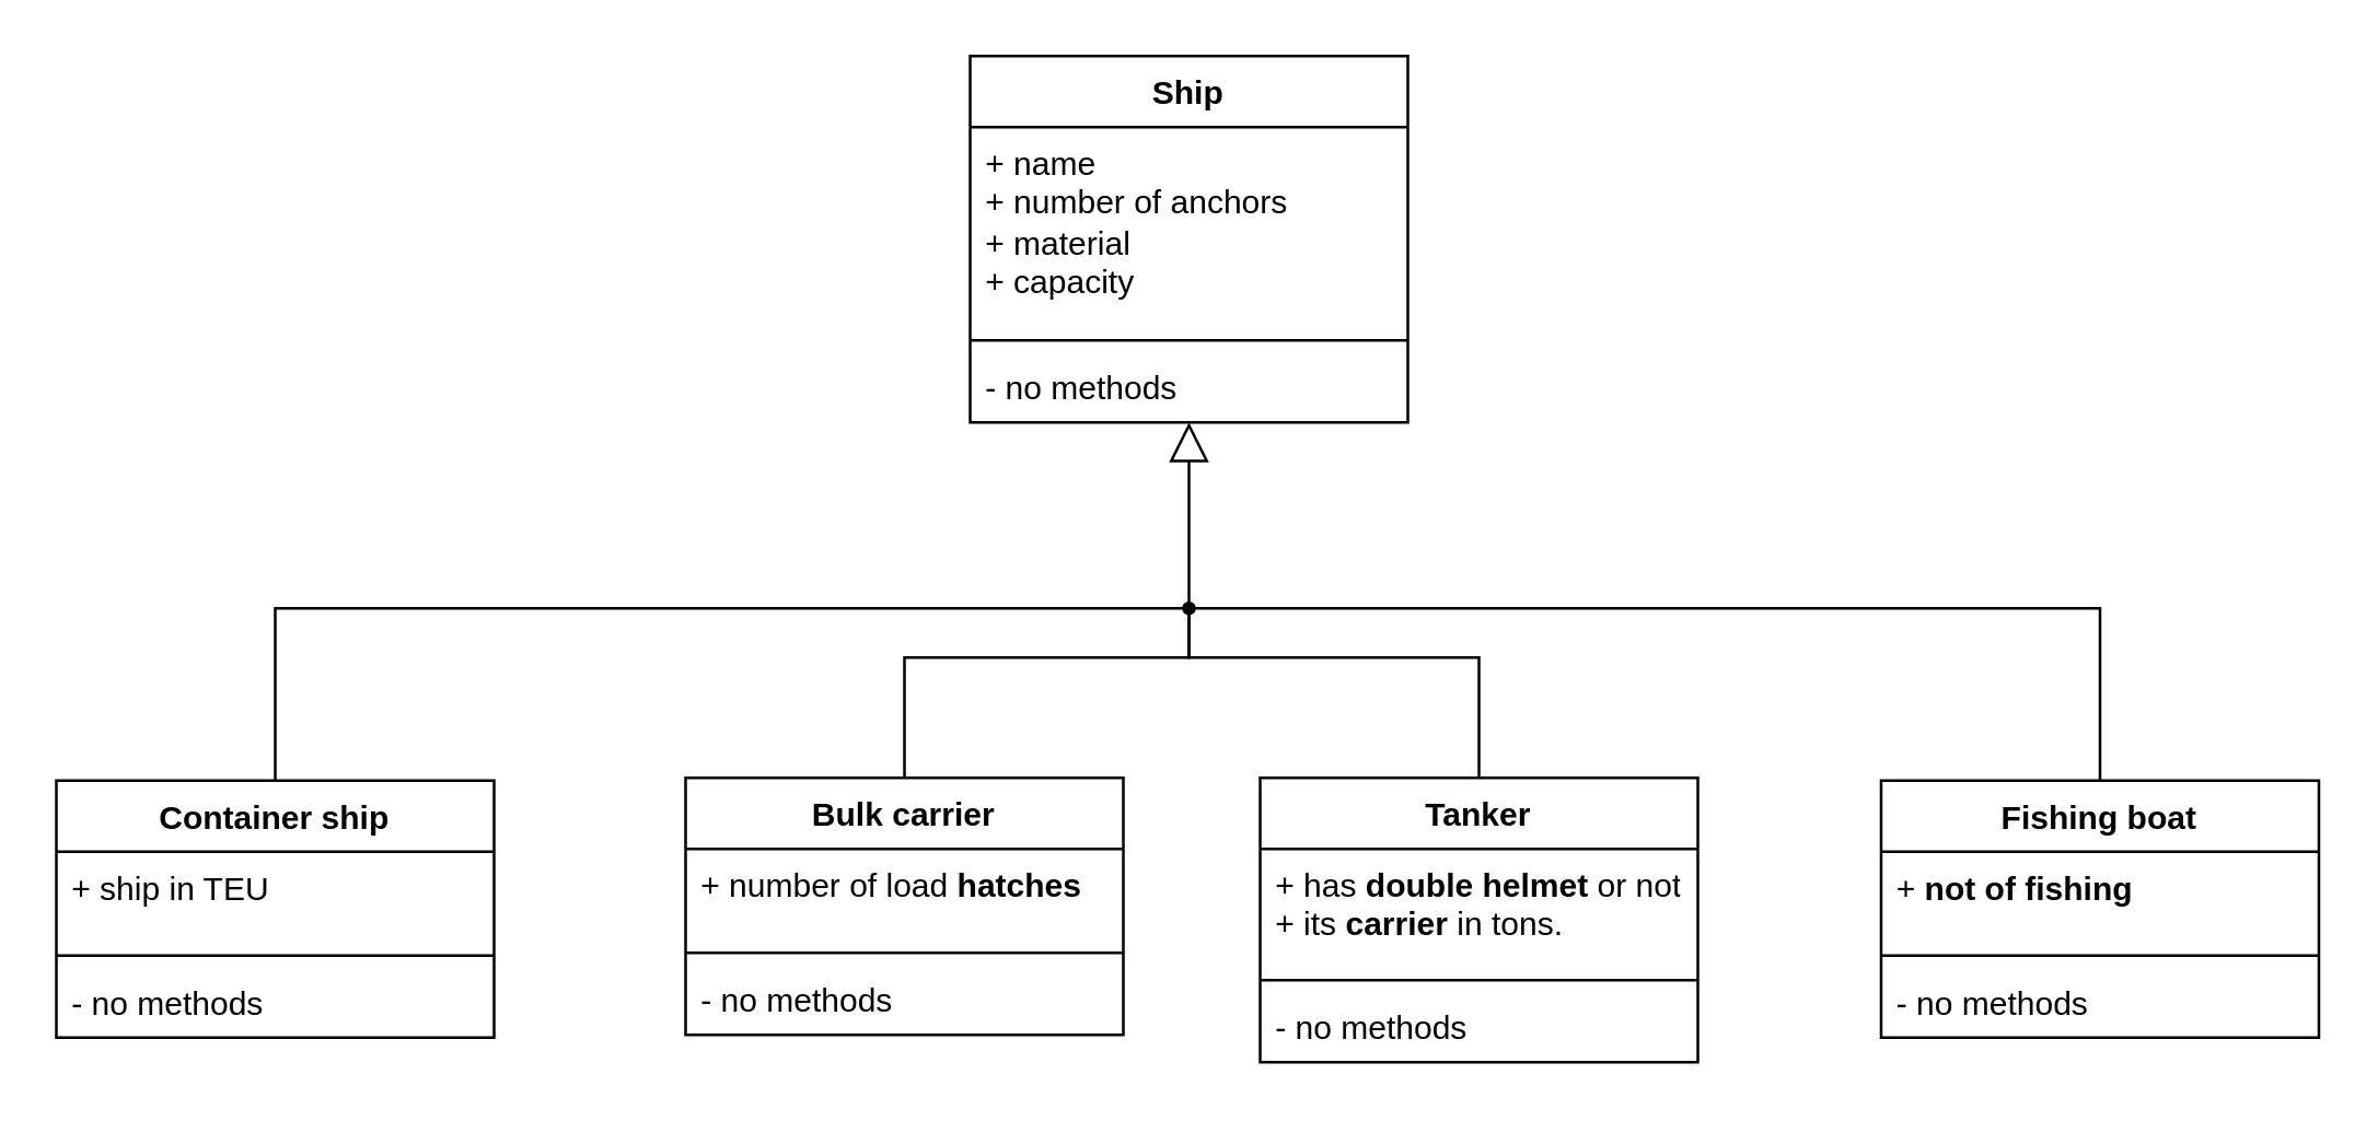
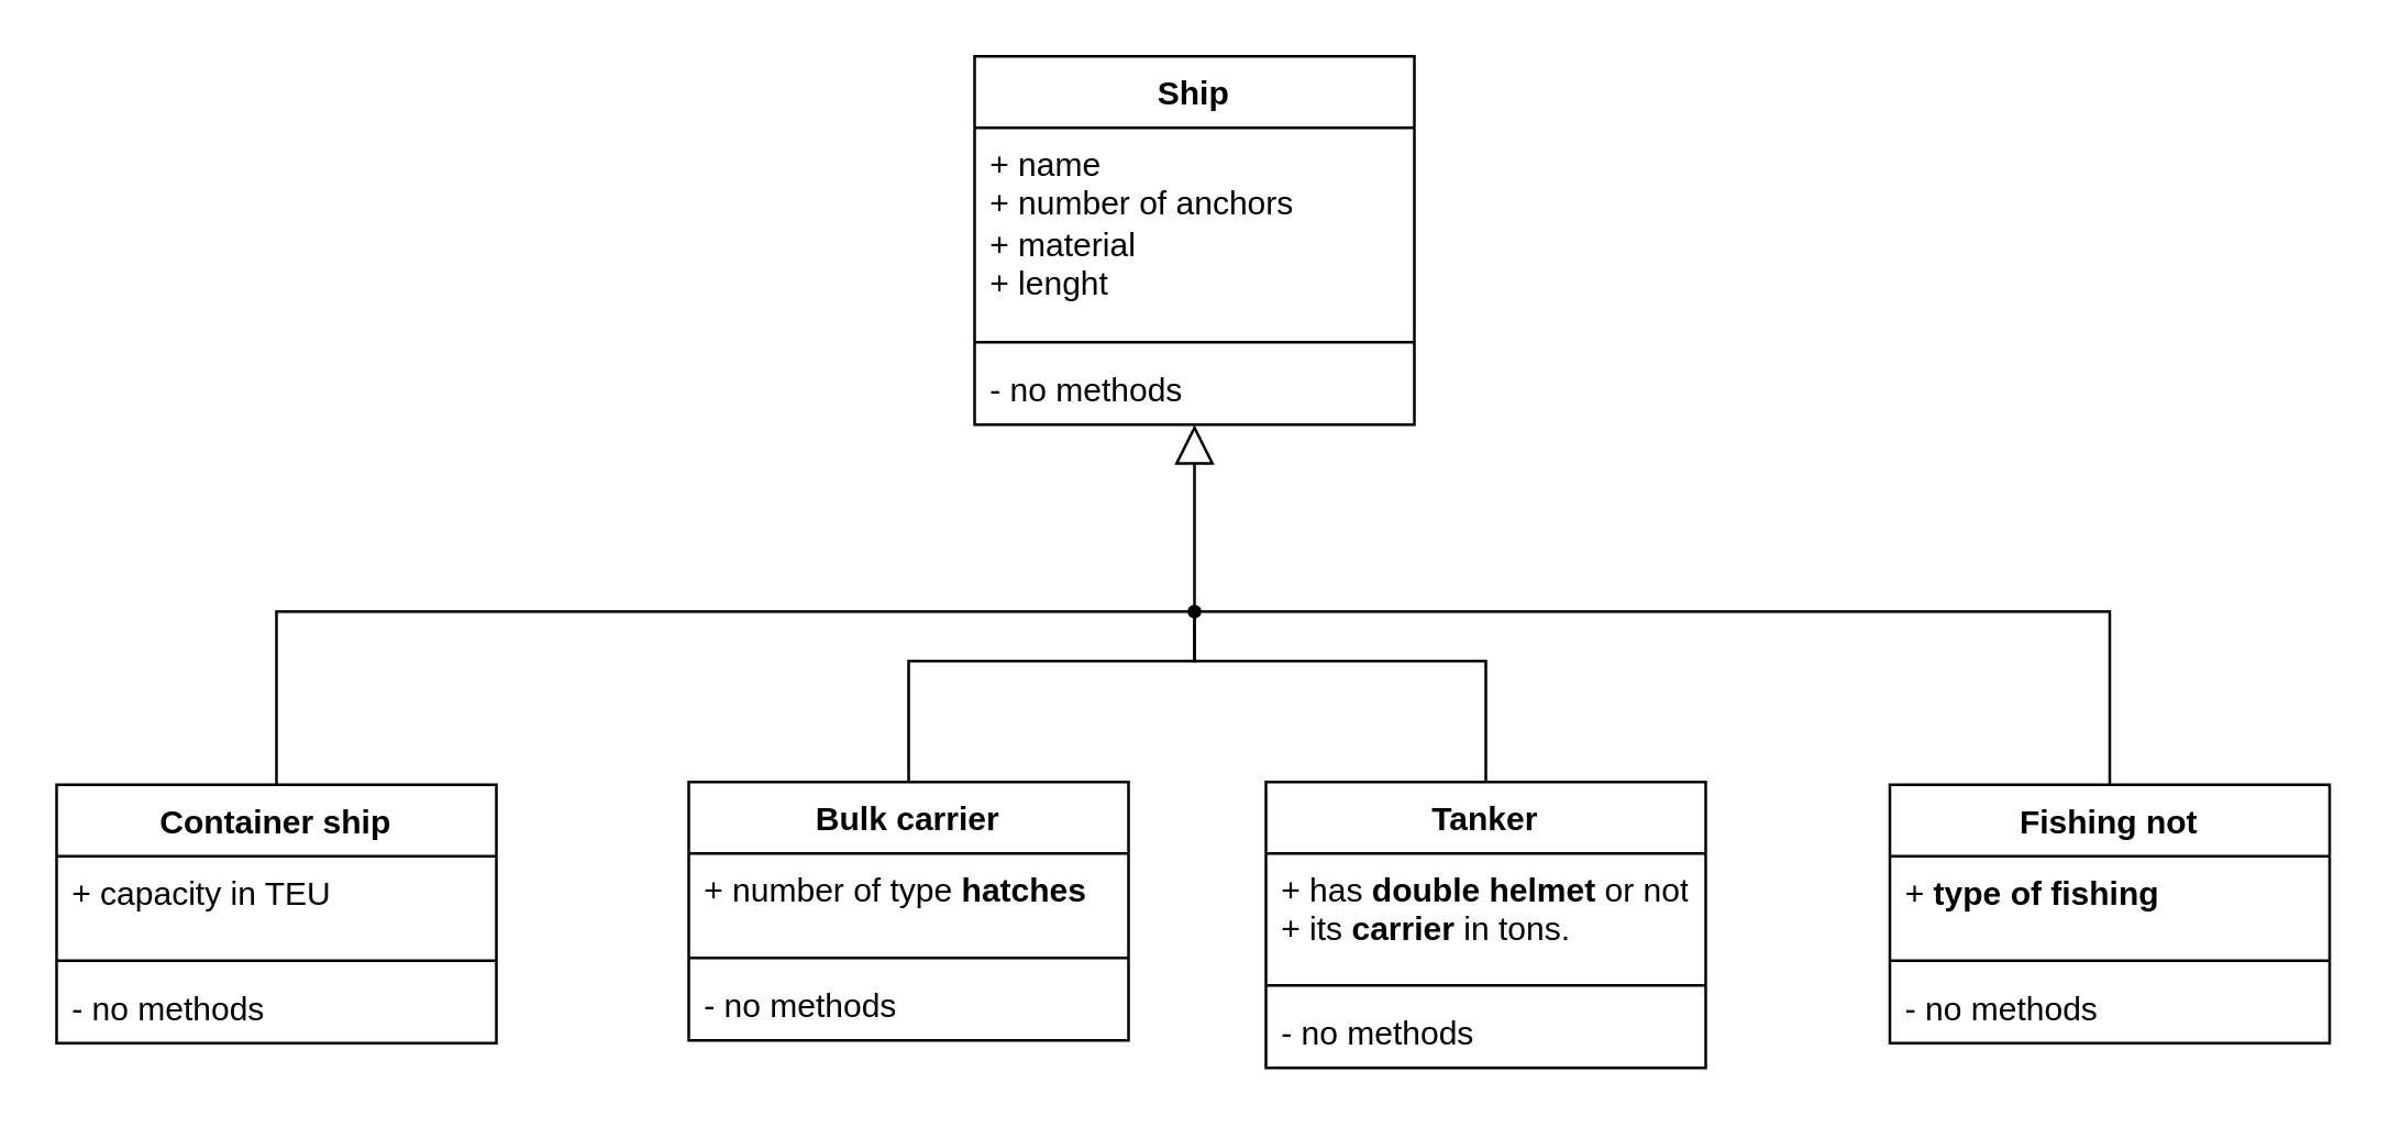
  <mxCell id="0" />
  <mxCell id="1" parent="0" />
  <mxCell id="2" value="Ship" style="swimlane;fontStyle=1;align=center;verticalAlign=top;childLayout=stackLayout;horizontal=1;startSize=26;horizontalStack=0;resizeParent=1;resizeParentMax=0;resizeLast=0;collapsible=1;marginBottom=0;whiteSpace=wrap;html=1;" vertex="1" parent="1"><mxGeometry x="354" y="20" width="160" height="134" as="geometry" /></mxCell>
- <mxCell id="3" value="&lt;div&gt;+ name&lt;/div&gt;&lt;div&gt;+ number of anchors&lt;br&gt;&lt;/div&gt;&lt;div&gt;+ material&lt;/div&gt;&lt;div&gt;+ capacity&lt;br&gt;&lt;/div&gt;" style="text;strokeColor=none;fillColor=none;align=left;verticalAlign=top;spacingLeft=4;spacingRight=4;overflow=hidden;rotatable=0;points=[[0,0.5],[1,0.5]];portConstraint=eastwest;whiteSpace=wrap;html=1;" vertex="1" parent="2"><mxGeometry y="26" width="160" height="74" as="geometry" /></mxCell>
+ <mxCell id="3" value="&lt;div&gt;+ name&lt;/div&gt;&lt;div&gt;+ number of anchors&lt;br&gt;&lt;/div&gt;&lt;div&gt;+ material&lt;/div&gt;&lt;div&gt;+ lenght&lt;br&gt;&lt;/div&gt;" style="text;strokeColor=none;fillColor=none;align=left;verticalAlign=top;spacingLeft=4;spacingRight=4;overflow=hidden;rotatable=0;points=[[0,0.5],[1,0.5]];portConstraint=eastwest;whiteSpace=wrap;html=1;" vertex="1" parent="2"><mxGeometry y="26" width="160" height="74" as="geometry" /></mxCell>
  <mxCell id="4" value="" style="line;strokeWidth=1;fillColor=none;align=left;verticalAlign=middle;spacingTop=-1;spacingLeft=3;spacingRight=3;rotatable=0;labelPosition=right;points=[];portConstraint=eastwest;strokeColor=inherit;" vertex="1" parent="2"><mxGeometry y="100" width="160" height="8" as="geometry" /></mxCell>
  <mxCell id="5" value="- no methods" style="text;strokeColor=none;fillColor=none;align=left;verticalAlign=top;spacingLeft=4;spacingRight=4;overflow=hidden;rotatable=0;points=[[0,0.5],[1,0.5]];portConstraint=eastwest;whiteSpace=wrap;html=1;" vertex="1" parent="2"><mxGeometry y="108" width="160" height="26" as="geometry" /></mxCell>
  <mxCell id="6" value="Container ship" style="swimlane;fontStyle=1;align=center;verticalAlign=top;childLayout=stackLayout;horizontal=1;startSize=26;horizontalStack=0;resizeParent=1;resizeParentMax=0;resizeLast=0;collapsible=1;marginBottom=0;whiteSpace=wrap;html=1;" vertex="1" parent="1"><mxGeometry y="285" width="160" height="94" as="geometry" x="20" /></mxCell>
- <mxCell id="7" value="&lt;div&gt;+ ship in TEU&lt;/div&gt;&lt;div&gt;&lt;br&gt;&lt;/div&gt;" style="text;strokeColor=none;fillColor=none;align=left;verticalAlign=top;spacingLeft=4;spacingRight=4;overflow=hidden;rotatable=0;points=[[0,0.5],[1,0.5]];portConstraint=eastwest;whiteSpace=wrap;html=1;" vertex="1" parent="6"><mxGeometry y="26" width="160" height="34" as="geometry" /></mxCell>
+ <mxCell id="7" value="&lt;div&gt;+ capacity in TEU&lt;/div&gt;&lt;div&gt;&lt;br&gt;&lt;/div&gt;" style="text;strokeColor=none;fillColor=none;align=left;verticalAlign=top;spacingLeft=4;spacingRight=4;overflow=hidden;rotatable=0;points=[[0,0.5],[1,0.5]];portConstraint=eastwest;whiteSpace=wrap;html=1;" vertex="1" parent="6"><mxGeometry y="26" width="160" height="34" as="geometry" /></mxCell>
  <mxCell id="8" value="" style="line;strokeWidth=1;fillColor=none;align=left;verticalAlign=middle;spacingTop=-1;spacingLeft=3;spacingRight=3;rotatable=0;labelPosition=right;points=[];portConstraint=eastwest;strokeColor=inherit;" vertex="1" parent="6"><mxGeometry y="60" width="160" height="8" as="geometry" /></mxCell>
  <mxCell id="9" value="- no methods" style="text;strokeColor=none;fillColor=none;align=left;verticalAlign=top;spacingLeft=4;spacingRight=4;overflow=hidden;rotatable=0;points=[[0,0.5],[1,0.5]];portConstraint=eastwest;whiteSpace=wrap;html=1;" vertex="1" parent="6"><mxGeometry y="68" width="160" height="26" as="geometry" /></mxCell>
  <mxCell id="10" style="edgeStyle=orthogonalEdgeStyle;rounded=0;orthogonalLoop=1;jettySize=auto;html=1;entryX=0.5;entryY=0;entryDx=0;entryDy=0;endArrow=none;endFill=0;" edge="1" parent="1" source="14" target="6"><mxGeometry relative="1" as="geometry"><mxPoint x="310" y="240" as="targetPoint" /></mxGeometry></mxCell>
  <mxCell id="11" style="edgeStyle=orthogonalEdgeStyle;rounded=0;orthogonalLoop=1;jettySize=auto;html=1;entryX=0.5;entryY=0;entryDx=0;entryDy=0;endArrow=none;endFill=0;" edge="1" parent="1" source="14" target="20"><mxGeometry relative="1" as="geometry"><mxPoint x="350" y="260" as="targetPoint" /><Array as="points"><mxPoint x="434" y="240" /><mxPoint x="330" y="240" /></Array></mxGeometry></mxCell>
  <mxCell id="12" style="edgeStyle=orthogonalEdgeStyle;rounded=0;orthogonalLoop=1;jettySize=auto;html=1;entryX=0.5;entryY=0;entryDx=0;entryDy=0;endArrow=none;endFill=0;" edge="1" parent="1" source="14" target="16"><mxGeometry relative="1" as="geometry"><mxPoint x="510" y="220" as="targetPoint" /></mxGeometry></mxCell>
  <mxCell id="13" style="edgeStyle=orthogonalEdgeStyle;rounded=0;orthogonalLoop=1;jettySize=auto;html=1;entryX=0.5;entryY=0;entryDx=0;entryDy=0;endArrow=none;endFill=0;" edge="1" parent="1" source="14" target="24"><mxGeometry relative="1" as="geometry"><mxPoint x="480" y="270" as="targetPoint" /><Array as="points"><mxPoint x="434" y="240" /><mxPoint x="540" y="240" /></Array></mxGeometry></mxCell>
  <mxCell id="14" value="" style="verticalAlign=bottom;html=1;ellipse;fillColor=strokeColor;fontFamily=Helvetica;fontSize=11;fontColor=default;" vertex="1" parent="1"><mxGeometry x="432" y="220" width="4" height="4" as="geometry" /></mxCell>
  <mxCell id="15" value="" style="edgeStyle=elbowEdgeStyle;html=1;endSize=12;endArrow=block;endFill=0;elbow=horizontal;rounded=0;labelBackgroundColor=default;fontFamily=Helvetica;fontSize=11;fontColor=default;shape=connector;entryX=0.5;entryY=1;entryDx=0;entryDy=0;" edge="1" source="14" parent="1" target="2"><mxGeometry x="1" relative="1" as="geometry"><mxPoint x="390" y="190" as="targetPoint" /><Array as="points"><mxPoint x="434" y="220" /></Array></mxGeometry></mxCell>
- <mxCell id="16" value="&lt;strong&gt;Fishing boat&lt;/strong&gt;" style="swimlane;fontStyle=1;align=center;verticalAlign=top;childLayout=stackLayout;horizontal=1;startSize=26;horizontalStack=0;resizeParent=1;resizeParentMax=0;resizeLast=0;collapsible=1;marginBottom=0;whiteSpace=wrap;html=1;" vertex="1" parent="1"><mxGeometry x="687" y="285" width="160" height="94" as="geometry" /></mxCell>
- <mxCell id="17" value="&lt;div&gt;+  &lt;strong&gt;not of fishing&lt;/strong&gt;&lt;br&gt;&lt;/div&gt;&lt;div&gt;&lt;br&gt;&lt;/div&gt;" style="text;strokeColor=none;fillColor=none;align=left;verticalAlign=top;spacingLeft=4;spacingRight=4;overflow=hidden;rotatable=0;points=[[0,0.5],[1,0.5]];portConstraint=eastwest;whiteSpace=wrap;html=1;" vertex="1" parent="16"><mxGeometry y="26" width="160" height="34" as="geometry" /></mxCell>
+ <mxCell id="16" value="&lt;strong&gt;Fishing not&lt;/strong&gt;" style="swimlane;fontStyle=1;align=center;verticalAlign=top;childLayout=stackLayout;horizontal=1;startSize=26;horizontalStack=0;resizeParent=1;resizeParentMax=0;resizeLast=0;collapsible=1;marginBottom=0;whiteSpace=wrap;html=1;" vertex="1" parent="1"><mxGeometry x="687" y="285" width="160" height="94" as="geometry" /></mxCell>
+ <mxCell id="17" value="&lt;div&gt;+  &lt;strong&gt;type of fishing&lt;/strong&gt;&lt;br&gt;&lt;/div&gt;&lt;div&gt;&lt;br&gt;&lt;/div&gt;" style="text;strokeColor=none;fillColor=none;align=left;verticalAlign=top;spacingLeft=4;spacingRight=4;overflow=hidden;rotatable=0;points=[[0,0.5],[1,0.5]];portConstraint=eastwest;whiteSpace=wrap;html=1;" vertex="1" parent="16"><mxGeometry y="26" width="160" height="34" as="geometry" /></mxCell>
  <mxCell id="18" value="" style="line;strokeWidth=1;fillColor=none;align=left;verticalAlign=middle;spacingTop=-1;spacingLeft=3;spacingRight=3;rotatable=0;labelPosition=right;points=[];portConstraint=eastwest;strokeColor=inherit;" vertex="1" parent="16"><mxGeometry y="60" width="160" height="8" as="geometry" /></mxCell>
  <mxCell id="19" value="- no methods" style="text;strokeColor=none;fillColor=none;align=left;verticalAlign=top;spacingLeft=4;spacingRight=4;overflow=hidden;rotatable=0;points=[[0,0.5],[1,0.5]];portConstraint=eastwest;whiteSpace=wrap;html=1;" vertex="1" parent="16"><mxGeometry y="68" width="160" height="26" as="geometry" /></mxCell>
  <mxCell id="20" value="&lt;strong&gt;Bulk carrier&lt;/strong&gt;" style="swimlane;fontStyle=1;align=center;verticalAlign=top;childLayout=stackLayout;horizontal=1;startSize=26;horizontalStack=0;resizeParent=1;resizeParentMax=0;resizeLast=0;collapsible=1;marginBottom=0;whiteSpace=wrap;html=1;" vertex="1" parent="1"><mxGeometry x="250" y="284" width="160" height="94" as="geometry" /></mxCell>
- <mxCell id="21" value="&lt;div&gt;+ number of load &lt;strong&gt;hatches&lt;/strong&gt;&lt;/div&gt;&lt;div&gt;&lt;br&gt;&lt;/div&gt;" style="text;strokeColor=none;fillColor=none;align=left;verticalAlign=top;spacingLeft=4;spacingRight=4;overflow=hidden;rotatable=0;points=[[0,0.5],[1,0.5]];portConstraint=eastwest;whiteSpace=wrap;html=1;" vertex="1" parent="20"><mxGeometry y="26" width="160" height="34" as="geometry" /></mxCell>
+ <mxCell id="21" value="&lt;div&gt;+ number of type &lt;strong&gt;hatches&lt;/strong&gt;&lt;/div&gt;&lt;div&gt;&lt;br&gt;&lt;/div&gt;" style="text;strokeColor=none;fillColor=none;align=left;verticalAlign=top;spacingLeft=4;spacingRight=4;overflow=hidden;rotatable=0;points=[[0,0.5],[1,0.5]];portConstraint=eastwest;whiteSpace=wrap;html=1;" vertex="1" parent="20"><mxGeometry y="26" width="160" height="34" as="geometry" /></mxCell>
  <mxCell id="22" value="" style="line;strokeWidth=1;fillColor=none;align=left;verticalAlign=middle;spacingTop=-1;spacingLeft=3;spacingRight=3;rotatable=0;labelPosition=right;points=[];portConstraint=eastwest;strokeColor=inherit;" vertex="1" parent="20"><mxGeometry y="60" width="160" height="8" as="geometry" /></mxCell>
  <mxCell id="23" value="- no methods" style="text;strokeColor=none;fillColor=none;align=left;verticalAlign=top;spacingLeft=4;spacingRight=4;overflow=hidden;rotatable=0;points=[[0,0.5],[1,0.5]];portConstraint=eastwest;whiteSpace=wrap;html=1;" vertex="1" parent="20"><mxGeometry y="68" width="160" height="26" as="geometry" /></mxCell>
  <mxCell id="24" value="&lt;strong&gt;Tanker&lt;/strong&gt;" style="swimlane;fontStyle=1;align=center;verticalAlign=top;childLayout=stackLayout;horizontal=1;startSize=26;horizontalStack=0;resizeParent=1;resizeParentMax=0;resizeLast=0;collapsible=1;marginBottom=0;whiteSpace=wrap;html=1;" vertex="1" parent="1"><mxGeometry x="460" y="284" width="160" height="104" as="geometry" /></mxCell>
  <mxCell id="25" value="&lt;div&gt;+ has &lt;strong&gt;double helmet&lt;/strong&gt; or not&lt;/div&gt;&lt;div&gt;+ its &lt;strong&gt;carrier&lt;/strong&gt; in tons.&lt;/div&gt;&lt;div&gt;&lt;br&gt;&lt;/div&gt;" style="text;strokeColor=none;fillColor=none;align=left;verticalAlign=top;spacingLeft=4;spacingRight=4;overflow=hidden;rotatable=0;points=[[0,0.5],[1,0.5]];portConstraint=eastwest;whiteSpace=wrap;html=1;" vertex="1" parent="24"><mxGeometry y="26" width="160" height="44" as="geometry" /></mxCell>
  <mxCell id="26" value="" style="line;strokeWidth=1;fillColor=none;align=left;verticalAlign=middle;spacingTop=-1;spacingLeft=3;spacingRight=3;rotatable=0;labelPosition=right;points=[];portConstraint=eastwest;strokeColor=inherit;" vertex="1" parent="24"><mxGeometry y="70" width="160" height="8" as="geometry" /></mxCell>
  <mxCell id="27" value="- no methods" style="text;strokeColor=none;fillColor=none;align=left;verticalAlign=top;spacingLeft=4;spacingRight=4;overflow=hidden;rotatable=0;points=[[0,0.5],[1,0.5]];portConstraint=eastwest;whiteSpace=wrap;html=1;" vertex="1" parent="24"><mxGeometry y="78" width="160" height="26" as="geometry" /></mxCell>
